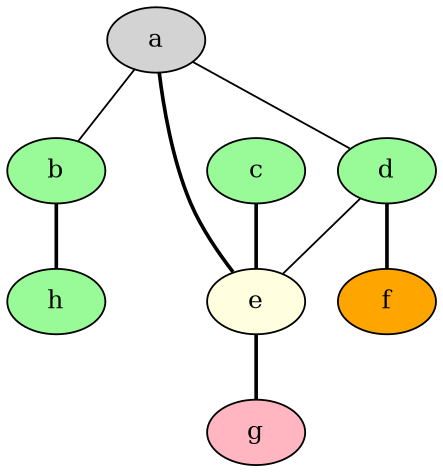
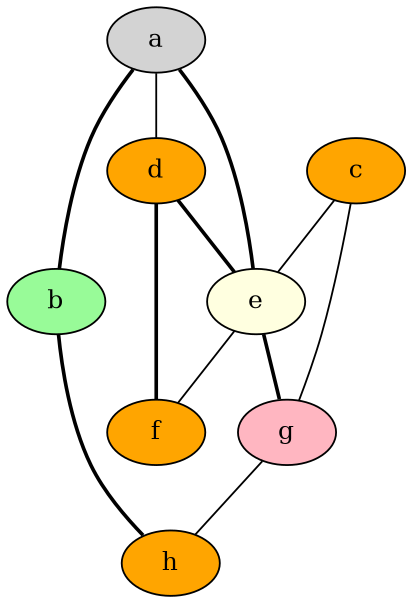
  graph {
    node [fillcolor=orange style=filled]
    edge [style=solid]
    a [fillcolor=lightgrey]
    b [fillcolor=palegreen]
-   d [fillcolor=palegreen]
+   d
    e [fillcolor=lightyellow]
-   h [fillcolor=palegreen]
-   c [fillcolor=palegreen]
+   h
+   c
    g [fillcolor=lightpink]
    f
-   a -- b
+   a -- b [style=bold]
    a -- d
    a -- e [style=bold]
    b -- h [style=bold]
-   d -- e
+   d -- e [style=bold]
    d -- f [style=bold]
    e -- g [style=bold]
-   c -- e [style=bold]
+   e -- f
+   c -- e
+   c -- g
+   g -- h
  }
